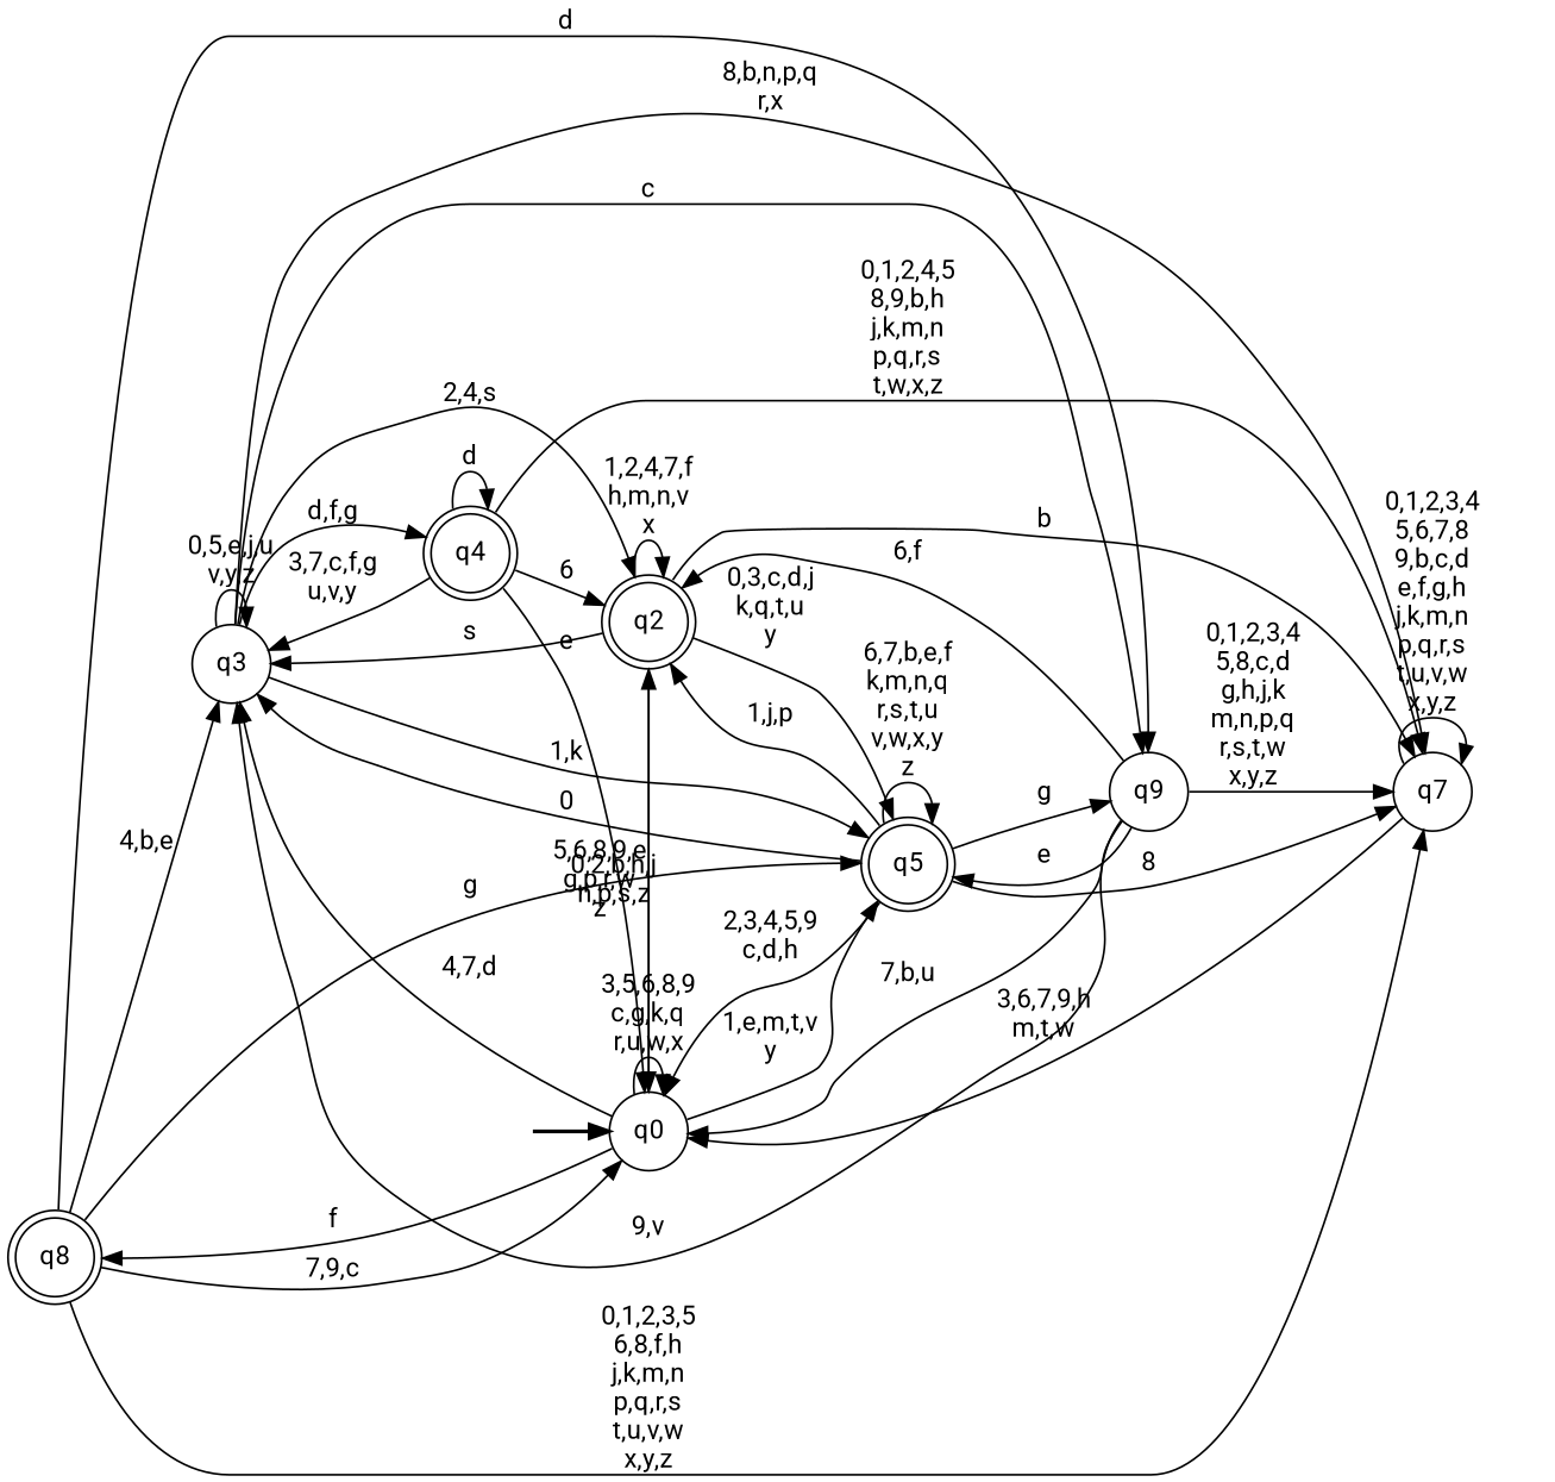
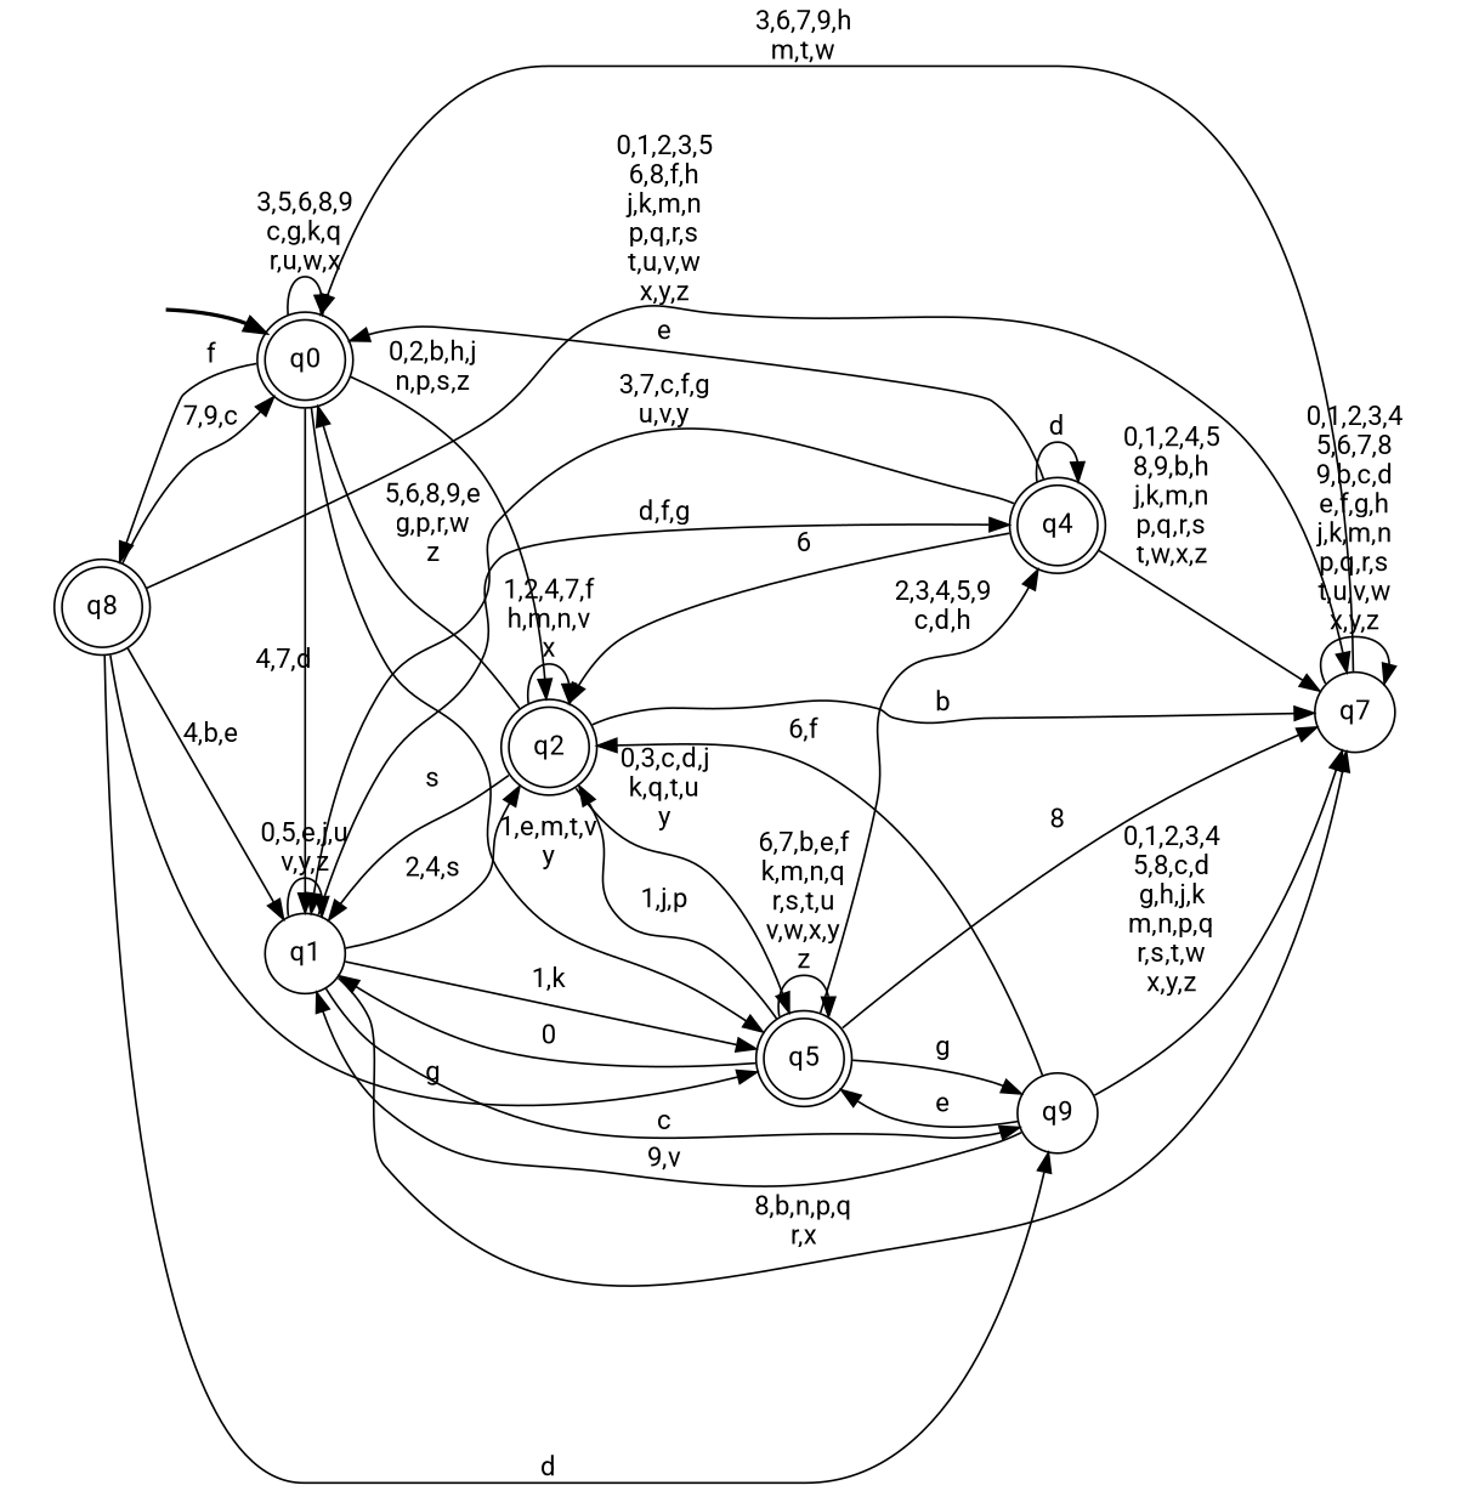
  digraph {
    fontname=Roboto
    rankdir=LR
    node [fontname=Roboto shape=doublecircle style="rounded,filled" color=black fillcolor=white]
    edge [fontname=Roboto]
    __start0 [height=0 shape=none style=invis width=0 color="" fillcolor=""]
-   n2 [label=q0 shape=circle]
-   n3 [label=q3 shape=circle style=filled]
+   n2 [label=q0]
+   n3 [label=q1 shape=circle style=filled]
    n4 [label=q2]
    n5 [label=q8]
    n6 [label=q5]
    n7 [label=q4]
    n8 [label=q9 shape=circle style=filled]
    n9 [label=q7 shape=circle style=filled]
    subgraph cluster_1 {
      nodesep=0.15
      ranksep=0.15
      style=invis
      __start0
      n2
    }
    __start0 -> n2 [penwidth=2]
    n2 -> n2 [label="3,5,6,8,9\nc,g,k,q\nr,u,w,x"]
    n2 -> n3 [label="4,7,d"]
    n2 -> n4 [label="0,2,b,h,j\nn,p,s,z"]
    n2 -> n5 [label=f]
    n2 -> n6 [label="1,e,m,t,v\ny"]
    n3 -> n3 [label="0,5,e,j,u\nv,y,z"]
    n3 -> n4 [label="2,4,s"]
    n3 -> n6 [label="1,k"]
    n3 -> n7 [label="d,f,g"]
    n3 -> n8 [label=c]
    n3 -> n9 [label="8,b,n,p,q\nr,x"]
    n4 -> n2 [label="5,6,8,9,e\ng,p,r,w\nz"]
    n4 -> n3 [label=s]
    n4 -> n4 [label="1,2,4,7,f\nh,m,n,v\nx"]
    n4 -> n6 [label="0,3,c,d,j\nk,q,t,u\ny"]
    n4 -> n9 [label=b]
    n5 -> n2 [label="7,9,c"]
    n5 -> n3 [label="4,b,e"]
    n5 -> n6 [label=g]
    n5 -> n8 [label=d]
    n5 -> n9 [label="0,1,2,3,5\n6,8,f,h\nj,k,m,n\np,q,r,s\nt,u,v,w\nx,y,z"]
-   n6 -> n2 [label="2,3,4,5,9\nc,d,h"]
+   n6 -> n7 [label="2,3,4,5,9\nc,d,h"]
    n6 -> n3 [label=0]
    n6 -> n4 [label="1,j,p"]
    n6 -> n6 [label="6,7,b,e,f\nk,m,n,q\nr,s,t,u\nv,w,x,y\nz"]
    n6 -> n8 [label=g]
    n6 -> n9 [label=8]
    n7 -> n2 [label=e]
    n7 -> n3 [label="3,7,c,f,g\nu,v,y"]
    n7 -> n4 [label=6]
    n7 -> n7 [label=d]
    n7 -> n9 [label="0,1,2,4,5\n8,9,b,h\nj,k,m,n\np,q,r,s\nt,w,x,z"]
-   n8 -> n2 [label="7,b,u"]
    n8 -> n3 [label="9,v"]
    n8 -> n4 [label="6,f"]
    n8 -> n6 [label=e]
    n8 -> n9 [label="0,1,2,3,4\n5,8,c,d\ng,h,j,k\nm,n,p,q\nr,s,t,w\nx,y,z"]
    n9 -> n2 [label="3,6,7,9,h\nm,t,w"]
    n9 -> n9 [label="0,1,2,3,4\n5,6,7,8\n9,b,c,d\ne,f,g,h\nj,k,m,n\np,q,r,s\nt,u,v,w\nx,y,z"]
  }
